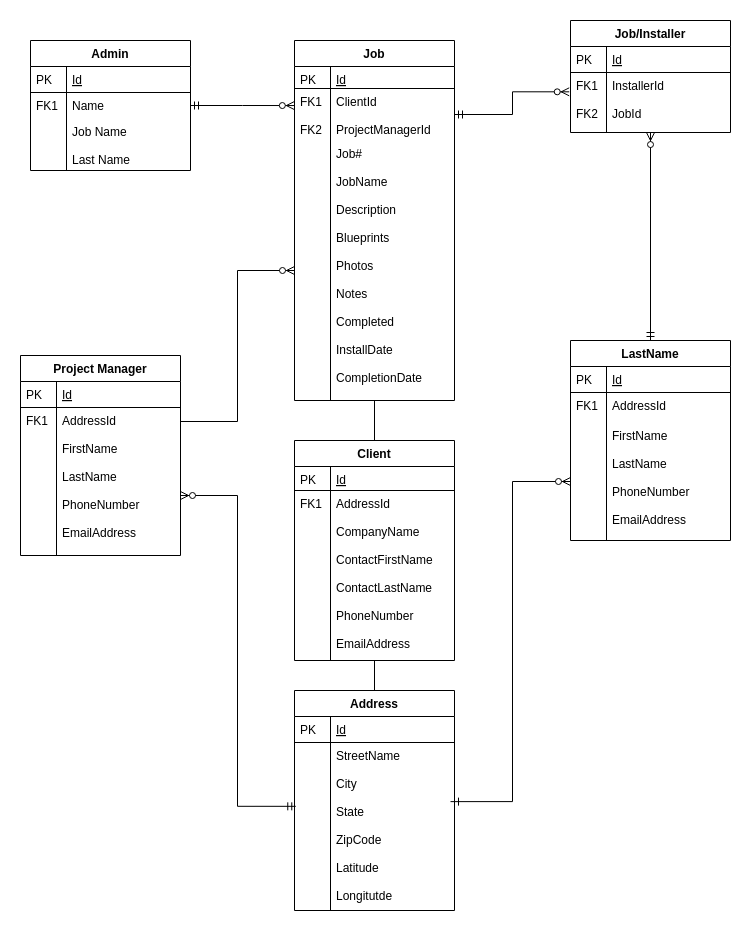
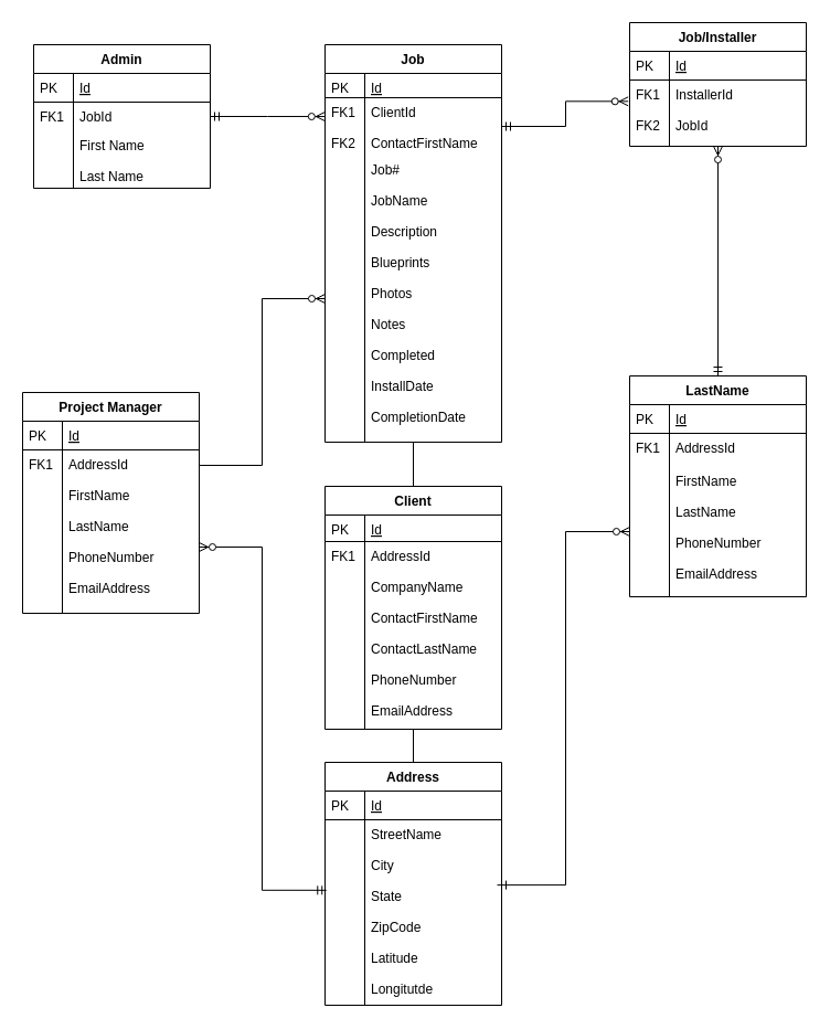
  <mxCell id="0" />
  <mxCell id="1" parent="0" />
  <mxCell id="2" value="Job" style="swimlane;fontStyle=1;childLayout=stackLayout;horizontal=1;startSize=26;horizontalStack=0;resizeParent=1;resizeLast=0;collapsible=1;marginBottom=0;rounded=0;shadow=0;strokeWidth=1;" parent="1" vertex="1"><mxGeometry x="294" y="40" width="160" height="360" as="geometry"><mxRectangle x="260" y="80" width="160" height="26" as="alternateBounds" /></mxGeometry></mxCell>
  <mxCell id="3" value="Id" style="shape=partialRectangle;top=0;left=0;right=0;bottom=1;align=left;verticalAlign=top;fillColor=none;spacingLeft=40;spacingRight=4;overflow=hidden;rotatable=0;points=[[0,0.5],[1,0.5]];portConstraint=eastwest;dropTarget=0;rounded=0;shadow=0;strokeWidth=1;fontStyle=4" parent="2" vertex="1"><mxGeometry y="26" width="160" height="22" as="geometry" /></mxCell>
  <mxCell id="4" value="PK" style="shape=partialRectangle;top=0;left=0;bottom=0;fillColor=none;align=left;verticalAlign=top;spacingLeft=4;spacingRight=4;overflow=hidden;rotatable=0;points=[];portConstraint=eastwest;part=1;" parent="3" vertex="1" connectable="0"><mxGeometry width="36" height="22" as="geometry" /></mxCell>
- <mxCell id="5" value="ClientId&#10;&#10;ProjectManagerId" style="shape=partialRectangle;top=0;left=0;right=0;bottom=0;align=left;verticalAlign=top;fillColor=none;spacingLeft=40;spacingRight=4;overflow=hidden;rotatable=0;points=[[0,0.5],[1,0.5]];portConstraint=eastwest;dropTarget=0;rounded=0;shadow=0;strokeWidth=1;" parent="2" vertex="1"><mxGeometry y="48" width="160" height="52" as="geometry" /></mxCell>
+ <mxCell id="5" value="ClientId&#10;&#10;ContactFirstName" style="shape=partialRectangle;top=0;left=0;right=0;bottom=0;align=left;verticalAlign=top;fillColor=none;spacingLeft=40;spacingRight=4;overflow=hidden;rotatable=0;points=[[0,0.5],[1,0.5]];portConstraint=eastwest;dropTarget=0;rounded=0;shadow=0;strokeWidth=1;" parent="2" vertex="1"><mxGeometry y="48" width="160" height="52" as="geometry" /></mxCell>
  <mxCell id="6" value="FK1&#10;&#10;FK2" style="shape=partialRectangle;top=0;left=0;bottom=0;fillColor=none;align=left;verticalAlign=top;spacingLeft=4;spacingRight=4;overflow=hidden;rotatable=0;points=[];portConstraint=eastwest;part=1;" parent="5" vertex="1" connectable="0"><mxGeometry width="36" height="52" as="geometry" /></mxCell>
  <mxCell id="7" value="Job#&#10;&#10;JobName&#10;&#10;Description&#10;&#10;Blueprints&#10;&#10;Photos&#10;&#10;Notes&#10;&#10;Completed&#10;&#10;InstallDate&#10;&#10;CompletionDate" style="shape=partialRectangle;top=0;left=0;right=0;bottom=0;align=left;verticalAlign=top;fillColor=none;spacingLeft=40;spacingRight=4;overflow=hidden;rotatable=0;points=[[0,0.5],[1,0.5]];portConstraint=eastwest;dropTarget=0;rounded=0;shadow=0;strokeWidth=1;" parent="2" vertex="1"><mxGeometry y="100" width="160" height="260" as="geometry" /></mxCell>
  <mxCell id="8" value="" style="shape=partialRectangle;top=0;left=0;bottom=0;fillColor=none;align=left;verticalAlign=top;spacingLeft=4;spacingRight=4;overflow=hidden;rotatable=0;points=[];portConstraint=eastwest;part=1;" parent="7" vertex="1" connectable="0"><mxGeometry width="36" height="260.0" as="geometry" /></mxCell>
  <mxCell id="9" style="edgeStyle=orthogonalEdgeStyle;rounded=0;orthogonalLoop=1;jettySize=auto;html=1;startArrow=none;startFill=0;endArrow=none;endFill=0;entryX=0.5;entryY=1;entryDx=0;entryDy=0;entryPerimeter=0;" parent="1" source="32" target="30" edge="1"><mxGeometry relative="1" as="geometry"><mxPoint x="374" y="610" as="targetPoint" /></mxGeometry></mxCell>
  <mxCell id="10" style="edgeStyle=orthogonalEdgeStyle;rounded=0;orthogonalLoop=1;jettySize=auto;html=1;entryX=0.008;entryY=0.38;entryDx=0;entryDy=0;entryPerimeter=0;startArrow=ERzeroToMany;startFill=1;endArrow=ERmandOne;endFill=0;" parent="1" source="49" target="35" edge="1"><mxGeometry relative="1" as="geometry" /></mxCell>
  <mxCell id="11" style="edgeStyle=orthogonalEdgeStyle;rounded=0;orthogonalLoop=1;jettySize=auto;html=1;entryX=0.975;entryY=0.352;entryDx=0;entryDy=0;entryPerimeter=0;startArrow=ERzeroToMany;startFill=1;endArrow=ERmandOne;endFill=0;" parent="1" source="19" target="35" edge="1"><mxGeometry relative="1" as="geometry" /></mxCell>
  <mxCell id="12" style="edgeStyle=orthogonalEdgeStyle;rounded=0;orthogonalLoop=1;jettySize=auto;html=1;exitX=0.5;exitY=0;exitDx=0;exitDy=0;startArrow=none;startFill=0;endArrow=none;endFill=0;entryX=0.5;entryY=1.002;entryDx=0;entryDy=0;entryPerimeter=0;" parent="1" source="27" target="7" edge="1"><mxGeometry relative="1" as="geometry"><mxPoint x="374" y="290" as="targetPoint" /></mxGeometry></mxCell>
  <mxCell id="13" style="edgeStyle=orthogonalEdgeStyle;rounded=0;orthogonalLoop=1;jettySize=auto;html=1;entryX=0.5;entryY=1.001;entryDx=0;entryDy=0;entryPerimeter=0;endArrow=ERzeroToMany;endFill=1;startArrow=ERmandOne;startFill=0;" parent="1" source="14" target="24" edge="1"><mxGeometry relative="1" as="geometry"><mxPoint x="650" y="100" as="targetPoint" /></mxGeometry></mxCell>
  <mxCell id="14" value="LastName" style="swimlane;fontStyle=1;childLayout=stackLayout;horizontal=1;startSize=26;horizontalStack=0;resizeParent=1;resizeLast=0;collapsible=1;marginBottom=0;rounded=0;shadow=0;strokeWidth=1;" parent="1" vertex="1"><mxGeometry x="570" y="340" width="160" height="200" as="geometry"><mxRectangle x="260" y="270" width="160" height="26" as="alternateBounds" /></mxGeometry></mxCell>
  <mxCell id="15" value="Id" style="shape=partialRectangle;top=0;left=0;right=0;bottom=1;align=left;verticalAlign=top;fillColor=none;spacingLeft=40;spacingRight=4;overflow=hidden;rotatable=0;points=[[0,0.5],[1,0.5]];portConstraint=eastwest;dropTarget=0;rounded=0;shadow=0;strokeWidth=1;fontStyle=4" parent="14" vertex="1"><mxGeometry y="26" width="160" height="26" as="geometry" /></mxCell>
  <mxCell id="16" value="PK" style="shape=partialRectangle;top=0;left=0;bottom=0;fillColor=none;align=left;verticalAlign=top;spacingLeft=4;spacingRight=4;overflow=hidden;rotatable=0;points=[];portConstraint=eastwest;part=1;" parent="15" vertex="1" connectable="0"><mxGeometry width="36" height="26" as="geometry" /></mxCell>
  <mxCell id="17" value="AddressId" style="shape=partialRectangle;top=0;left=0;right=0;bottom=0;align=left;verticalAlign=top;fillColor=none;spacingLeft=40;spacingRight=4;overflow=hidden;rotatable=0;points=[[0,0.5],[1,0.5]];portConstraint=eastwest;dropTarget=0;rounded=0;shadow=0;strokeWidth=1;" parent="14" vertex="1"><mxGeometry y="52" width="160" height="30" as="geometry" /></mxCell>
  <mxCell id="18" value="FK1" style="shape=partialRectangle;top=0;left=0;bottom=0;fillColor=none;align=left;verticalAlign=top;spacingLeft=4;spacingRight=4;overflow=hidden;rotatable=0;points=[];portConstraint=eastwest;part=1;" parent="17" vertex="1" connectable="0"><mxGeometry width="36" height="30" as="geometry" /></mxCell>
  <mxCell id="19" value="FirstName&#10;&#10;LastName&#10;&#10;PhoneNumber&#10;&#10;EmailAddress" style="shape=partialRectangle;top=0;left=0;right=0;bottom=0;align=left;verticalAlign=top;fillColor=none;spacingLeft=40;spacingRight=4;overflow=hidden;rotatable=0;points=[[0,0.5],[1,0.5]];portConstraint=eastwest;dropTarget=0;rounded=0;shadow=0;strokeWidth=1;" parent="14" vertex="1"><mxGeometry y="82" width="160" height="118" as="geometry" /></mxCell>
  <mxCell id="20" value="" style="shape=partialRectangle;top=0;left=0;bottom=0;fillColor=none;align=left;verticalAlign=top;spacingLeft=4;spacingRight=4;overflow=hidden;rotatable=0;points=[];portConstraint=eastwest;part=1;" parent="19" vertex="1" connectable="0"><mxGeometry width="36" height="118" as="geometry" /></mxCell>
  <mxCell id="21" value="Job/Installer" style="swimlane;fontStyle=1;childLayout=stackLayout;horizontal=1;startSize=26;horizontalStack=0;resizeParent=1;resizeLast=0;collapsible=1;marginBottom=0;rounded=0;shadow=0;strokeWidth=1;" parent="1" vertex="1"><mxGeometry x="570" y="20" width="160" height="112" as="geometry"><mxRectangle x="260" y="270" width="160" height="26" as="alternateBounds" /></mxGeometry></mxCell>
  <mxCell id="22" value="Id" style="shape=partialRectangle;top=0;left=0;right=0;bottom=1;align=left;verticalAlign=top;fillColor=none;spacingLeft=40;spacingRight=4;overflow=hidden;rotatable=0;points=[[0,0.5],[1,0.5]];portConstraint=eastwest;dropTarget=0;rounded=0;shadow=0;strokeWidth=1;fontStyle=4" parent="21" vertex="1"><mxGeometry y="26" width="160" height="26" as="geometry" /></mxCell>
  <mxCell id="23" value="PK" style="shape=partialRectangle;top=0;left=0;bottom=0;fillColor=none;align=left;verticalAlign=top;spacingLeft=4;spacingRight=4;overflow=hidden;rotatable=0;points=[];portConstraint=eastwest;part=1;" parent="22" vertex="1" connectable="0"><mxGeometry width="36" height="26" as="geometry" /></mxCell>
  <mxCell id="24" value="InstallerId&#10;&#10;JobId" style="shape=partialRectangle;top=0;left=0;right=0;bottom=0;align=left;verticalAlign=top;fillColor=none;spacingLeft=40;spacingRight=4;overflow=hidden;rotatable=0;points=[[0,0.5],[1,0.5]];portConstraint=eastwest;dropTarget=0;rounded=0;shadow=0;strokeWidth=1;" parent="21" vertex="1"><mxGeometry y="52" width="160" height="60" as="geometry" /></mxCell>
  <mxCell id="25" value="FK1&#10;&#10;FK2" style="shape=partialRectangle;top=0;left=0;bottom=0;fillColor=none;align=left;verticalAlign=top;spacingLeft=4;spacingRight=4;overflow=hidden;rotatable=0;points=[];portConstraint=eastwest;part=1;" parent="24" vertex="1" connectable="0"><mxGeometry width="36" height="60" as="geometry" /></mxCell>
  <mxCell id="26" style="edgeStyle=orthogonalEdgeStyle;rounded=0;orthogonalLoop=1;jettySize=auto;html=1;entryX=-0.008;entryY=0.322;entryDx=0;entryDy=0;entryPerimeter=0;startArrow=ERmandOne;startFill=0;endArrow=ERzeroToMany;endFill=1;" parent="1" source="5" target="24" edge="1"><mxGeometry relative="1" as="geometry" /></mxCell>
  <mxCell id="27" value="Client" style="swimlane;fontStyle=1;childLayout=stackLayout;horizontal=1;startSize=26;horizontalStack=0;resizeParent=1;resizeLast=0;collapsible=1;marginBottom=0;rounded=0;shadow=0;strokeWidth=1;" parent="1" vertex="1"><mxGeometry x="294" y="440" width="160" height="220" as="geometry"><mxRectangle x="20" y="80" width="160" height="26" as="alternateBounds" /></mxGeometry></mxCell>
  <mxCell id="28" value="Id&#10;&#10;PhoneNumber" style="shape=partialRectangle;top=0;left=0;right=0;bottom=1;align=left;verticalAlign=top;fillColor=none;spacingLeft=40;spacingRight=4;overflow=hidden;rotatable=0;points=[[0,0.5],[1,0.5]];portConstraint=eastwest;dropTarget=0;rounded=0;shadow=0;strokeWidth=1;fontStyle=4" parent="27" vertex="1"><mxGeometry y="26" width="160" height="24" as="geometry" /></mxCell>
  <mxCell id="29" value="PK&#10;&#10;FK1" style="shape=partialRectangle;top=0;left=0;bottom=0;fillColor=none;align=left;verticalAlign=top;spacingLeft=4;spacingRight=4;overflow=hidden;rotatable=0;points=[];portConstraint=eastwest;part=1;" parent="28" vertex="1" connectable="0"><mxGeometry width="36" height="24" as="geometry" /></mxCell>
  <mxCell id="30" value="AddressId&#10;&#10;CompanyName&#10;&#10;ContactFirstName&#10;&#10;ContactLastName&#10;&#10;PhoneNumber&#10;&#10;EmailAddress" style="shape=partialRectangle;top=0;left=0;right=0;bottom=0;align=left;verticalAlign=top;fillColor=none;spacingLeft=40;spacingRight=4;overflow=hidden;rotatable=0;points=[[0,0.5],[1,0.5]];portConstraint=eastwest;dropTarget=0;rounded=0;shadow=0;strokeWidth=1;" parent="27" vertex="1"><mxGeometry y="50" width="160" height="170" as="geometry" /></mxCell>
  <mxCell id="31" value="FK1" style="shape=partialRectangle;top=0;left=0;bottom=0;fillColor=none;align=left;verticalAlign=top;spacingLeft=4;spacingRight=4;overflow=hidden;rotatable=0;points=[];portConstraint=eastwest;part=1;" parent="30" vertex="1" connectable="0"><mxGeometry width="36" height="170" as="geometry" /></mxCell>
  <mxCell id="32" value="Address" style="swimlane;fontStyle=1;childLayout=stackLayout;horizontal=1;startSize=26;horizontalStack=0;resizeParent=1;resizeLast=0;collapsible=1;marginBottom=0;rounded=0;shadow=0;strokeWidth=1;" parent="1" vertex="1"><mxGeometry x="294" y="690" width="160" height="220" as="geometry"><mxRectangle x="260" y="270" width="160" height="26" as="alternateBounds" /></mxGeometry></mxCell>
  <mxCell id="33" value="Id" style="shape=partialRectangle;top=0;left=0;right=0;bottom=1;align=left;verticalAlign=top;fillColor=none;spacingLeft=40;spacingRight=4;overflow=hidden;rotatable=0;points=[[0,0.5],[1,0.5]];portConstraint=eastwest;dropTarget=0;rounded=0;shadow=0;strokeWidth=1;fontStyle=4" parent="32" vertex="1"><mxGeometry y="26" width="160" height="26" as="geometry" /></mxCell>
  <mxCell id="34" value="PK" style="shape=partialRectangle;top=0;left=0;bottom=0;fillColor=none;align=left;verticalAlign=top;spacingLeft=4;spacingRight=4;overflow=hidden;rotatable=0;points=[];portConstraint=eastwest;part=1;" parent="33" vertex="1" connectable="0"><mxGeometry width="36" height="26" as="geometry" /></mxCell>
  <mxCell id="35" value="StreetName&#10;&#10;City&#10;&#10;State&#10;&#10;ZipCode&#10;&#10;Latitude&#10;&#10;Longitutde" style="shape=partialRectangle;top=0;left=0;right=0;bottom=0;align=left;verticalAlign=top;fillColor=none;spacingLeft=40;spacingRight=4;overflow=hidden;rotatable=0;points=[[0,0.5],[1,0.5]];portConstraint=eastwest;dropTarget=0;rounded=0;shadow=0;strokeWidth=1;" parent="32" vertex="1"><mxGeometry y="52" width="160" height="168" as="geometry" /></mxCell>
  <mxCell id="36" value="" style="shape=partialRectangle;top=0;left=0;bottom=0;fillColor=none;align=left;verticalAlign=top;spacingLeft=4;spacingRight=4;overflow=hidden;rotatable=0;points=[];portConstraint=eastwest;part=1;" parent="35" vertex="1" connectable="0"><mxGeometry width="36" height="168" as="geometry" /></mxCell>
  <mxCell id="37" value="Admin" style="swimlane;fontStyle=1;childLayout=stackLayout;horizontal=1;startSize=26;horizontalStack=0;resizeParent=1;resizeLast=0;collapsible=1;marginBottom=0;rounded=0;shadow=0;strokeWidth=1;" parent="1" vertex="1"><mxGeometry x="30" y="40" width="160" height="130" as="geometry"><mxRectangle x="260" y="270" width="160" height="26" as="alternateBounds" /></mxGeometry></mxCell>
  <mxCell id="38" value="Id" style="shape=partialRectangle;top=0;left=0;right=0;bottom=1;align=left;verticalAlign=top;fillColor=none;spacingLeft=40;spacingRight=4;overflow=hidden;rotatable=0;points=[[0,0.5],[1,0.5]];portConstraint=eastwest;dropTarget=0;rounded=0;shadow=0;strokeWidth=1;fontStyle=4" parent="37" vertex="1"><mxGeometry y="26" width="160" height="26" as="geometry" /></mxCell>
  <mxCell id="39" value="PK" style="shape=partialRectangle;top=0;left=0;bottom=0;fillColor=none;align=left;verticalAlign=top;spacingLeft=4;spacingRight=4;overflow=hidden;rotatable=0;points=[];portConstraint=eastwest;part=1;" parent="38" vertex="1" connectable="0"><mxGeometry width="36" height="26" as="geometry" /></mxCell>
- <mxCell id="40" value="Name" style="shape=partialRectangle;top=0;left=0;right=0;bottom=0;align=left;verticalAlign=top;fillColor=none;spacingLeft=40;spacingRight=4;overflow=hidden;rotatable=0;points=[[0,0.5],[1,0.5]];portConstraint=eastwest;dropTarget=0;rounded=0;shadow=0;strokeWidth=1;" parent="37" vertex="1"><mxGeometry y="52" width="160" height="26" as="geometry" /></mxCell>
+ <mxCell id="40" value="JobId" style="shape=partialRectangle;top=0;left=0;right=0;bottom=0;align=left;verticalAlign=top;fillColor=none;spacingLeft=40;spacingRight=4;overflow=hidden;rotatable=0;points=[[0,0.5],[1,0.5]];portConstraint=eastwest;dropTarget=0;rounded=0;shadow=0;strokeWidth=1;" parent="37" vertex="1"><mxGeometry y="52" width="160" height="26" as="geometry" /></mxCell>
  <mxCell id="41" value="FK1" style="shape=partialRectangle;top=0;left=0;bottom=0;fillColor=none;align=left;verticalAlign=top;spacingLeft=4;spacingRight=4;overflow=hidden;rotatable=0;points=[];portConstraint=eastwest;part=1;" parent="40" vertex="1" connectable="0"><mxGeometry width="36" height="26" as="geometry" /></mxCell>
- <mxCell id="42" value="Job Name&#10;&#10;Last Name" style="shape=partialRectangle;top=0;left=0;right=0;bottom=0;align=left;verticalAlign=top;fillColor=none;spacingLeft=40;spacingRight=4;overflow=hidden;rotatable=0;points=[[0,0.5],[1,0.5]];portConstraint=eastwest;dropTarget=0;rounded=0;shadow=0;strokeWidth=1;" parent="37" vertex="1"><mxGeometry y="78" width="160" height="52" as="geometry" /></mxCell>
+ <mxCell id="42" value="First Name&#10;&#10;Last Name" style="shape=partialRectangle;top=0;left=0;right=0;bottom=0;align=left;verticalAlign=top;fillColor=none;spacingLeft=40;spacingRight=4;overflow=hidden;rotatable=0;points=[[0,0.5],[1,0.5]];portConstraint=eastwest;dropTarget=0;rounded=0;shadow=0;strokeWidth=1;" parent="37" vertex="1"><mxGeometry y="78" width="160" height="52" as="geometry" /></mxCell>
  <mxCell id="43" value="" style="shape=partialRectangle;top=0;left=0;bottom=0;fillColor=none;align=left;verticalAlign=top;spacingLeft=4;spacingRight=4;overflow=hidden;rotatable=0;points=[];portConstraint=eastwest;part=1;" parent="42" vertex="1" connectable="0"><mxGeometry width="36" height="52" as="geometry" /></mxCell>
  <mxCell id="44" value="Project Manager" style="swimlane;fontStyle=1;childLayout=stackLayout;horizontal=1;startSize=26;horizontalStack=0;resizeParent=1;resizeLast=0;collapsible=1;marginBottom=0;rounded=0;shadow=0;strokeWidth=1;" parent="1" vertex="1"><mxGeometry x="20" y="355" width="160" height="200" as="geometry"><mxRectangle x="260" y="270" width="160" height="26" as="alternateBounds" /></mxGeometry></mxCell>
  <mxCell id="45" value="Id" style="shape=partialRectangle;top=0;left=0;right=0;bottom=1;align=left;verticalAlign=top;fillColor=none;spacingLeft=40;spacingRight=4;overflow=hidden;rotatable=0;points=[[0,0.5],[1,0.5]];portConstraint=eastwest;dropTarget=0;rounded=0;shadow=0;strokeWidth=1;fontStyle=4" parent="44" vertex="1"><mxGeometry y="26" width="160" height="26" as="geometry" /></mxCell>
  <mxCell id="46" value="PK" style="shape=partialRectangle;top=0;left=0;bottom=0;fillColor=none;align=left;verticalAlign=top;spacingLeft=4;spacingRight=4;overflow=hidden;rotatable=0;points=[];portConstraint=eastwest;part=1;" parent="45" vertex="1" connectable="0"><mxGeometry width="36" height="26" as="geometry" /></mxCell>
  <mxCell id="47" value="AddressId&#10;" style="shape=partialRectangle;top=0;left=0;right=0;bottom=0;align=left;verticalAlign=top;fillColor=none;spacingLeft=40;spacingRight=4;overflow=hidden;rotatable=0;points=[[0,0.5],[1,0.5]];portConstraint=eastwest;dropTarget=0;rounded=0;shadow=0;strokeWidth=1;" parent="44" vertex="1"><mxGeometry y="52" width="160" height="28" as="geometry" /></mxCell>
  <mxCell id="48" value="FK1" style="shape=partialRectangle;top=0;left=0;bottom=0;fillColor=none;align=left;verticalAlign=top;spacingLeft=4;spacingRight=4;overflow=hidden;rotatable=0;points=[];portConstraint=eastwest;part=1;" parent="47" vertex="1" connectable="0"><mxGeometry width="36" height="28" as="geometry" /></mxCell>
  <mxCell id="49" value="FirstName&#10;&#10;LastName&#10;&#10;PhoneNumber&#10;&#10;EmailAddress" style="shape=partialRectangle;top=0;left=0;right=0;bottom=0;align=left;verticalAlign=top;fillColor=none;spacingLeft=40;spacingRight=4;overflow=hidden;rotatable=0;points=[[0,0.5],[1,0.5]];portConstraint=eastwest;dropTarget=0;rounded=0;shadow=0;strokeWidth=1;" parent="44" vertex="1"><mxGeometry y="80" width="160" height="120" as="geometry" /></mxCell>
  <mxCell id="50" value="" style="shape=partialRectangle;top=0;left=0;bottom=0;fillColor=none;align=left;verticalAlign=top;spacingLeft=4;spacingRight=4;overflow=hidden;rotatable=0;points=[];portConstraint=eastwest;part=1;" parent="49" vertex="1" connectable="0"><mxGeometry width="36" height="120" as="geometry" /></mxCell>
  <mxCell id="51" style="edgeStyle=orthogonalEdgeStyle;rounded=0;orthogonalLoop=1;jettySize=auto;html=1;entryX=-0.001;entryY=0.328;entryDx=0;entryDy=0;startArrow=ERmandOne;startFill=0;endArrow=ERzeroToMany;endFill=1;entryPerimeter=0;" parent="1" source="40" target="5" edge="1"><mxGeometry relative="1" as="geometry" /></mxCell>
  <mxCell id="52" style="edgeStyle=orthogonalEdgeStyle;rounded=0;orthogonalLoop=1;jettySize=auto;html=1;entryX=0;entryY=0.5;entryDx=0;entryDy=0;endArrow=ERzeroToMany;endFill=1;" edge="1" parent="1" source="47" target="7"><mxGeometry relative="1" as="geometry" /></mxCell>
